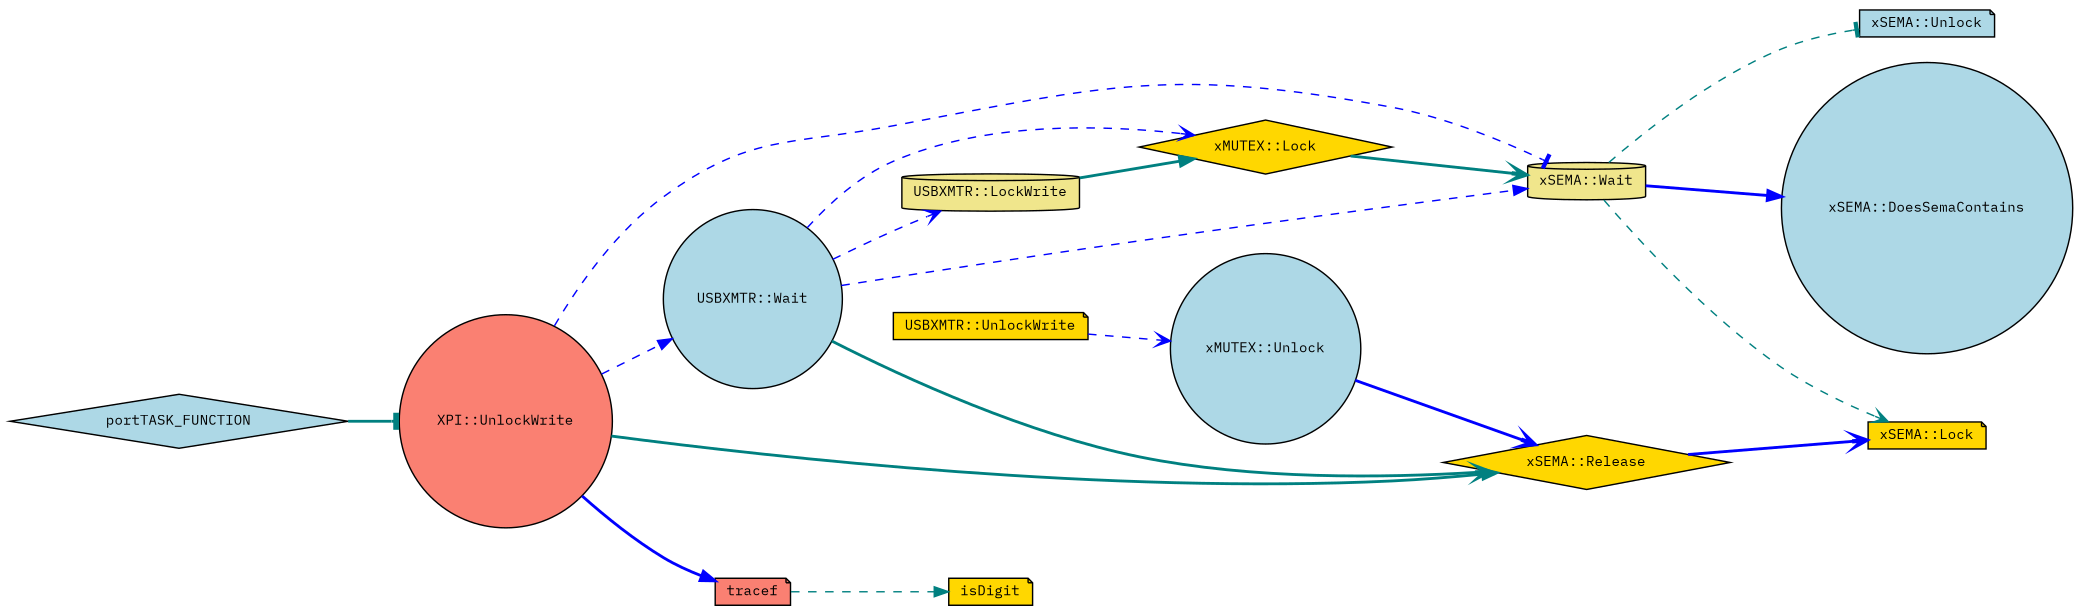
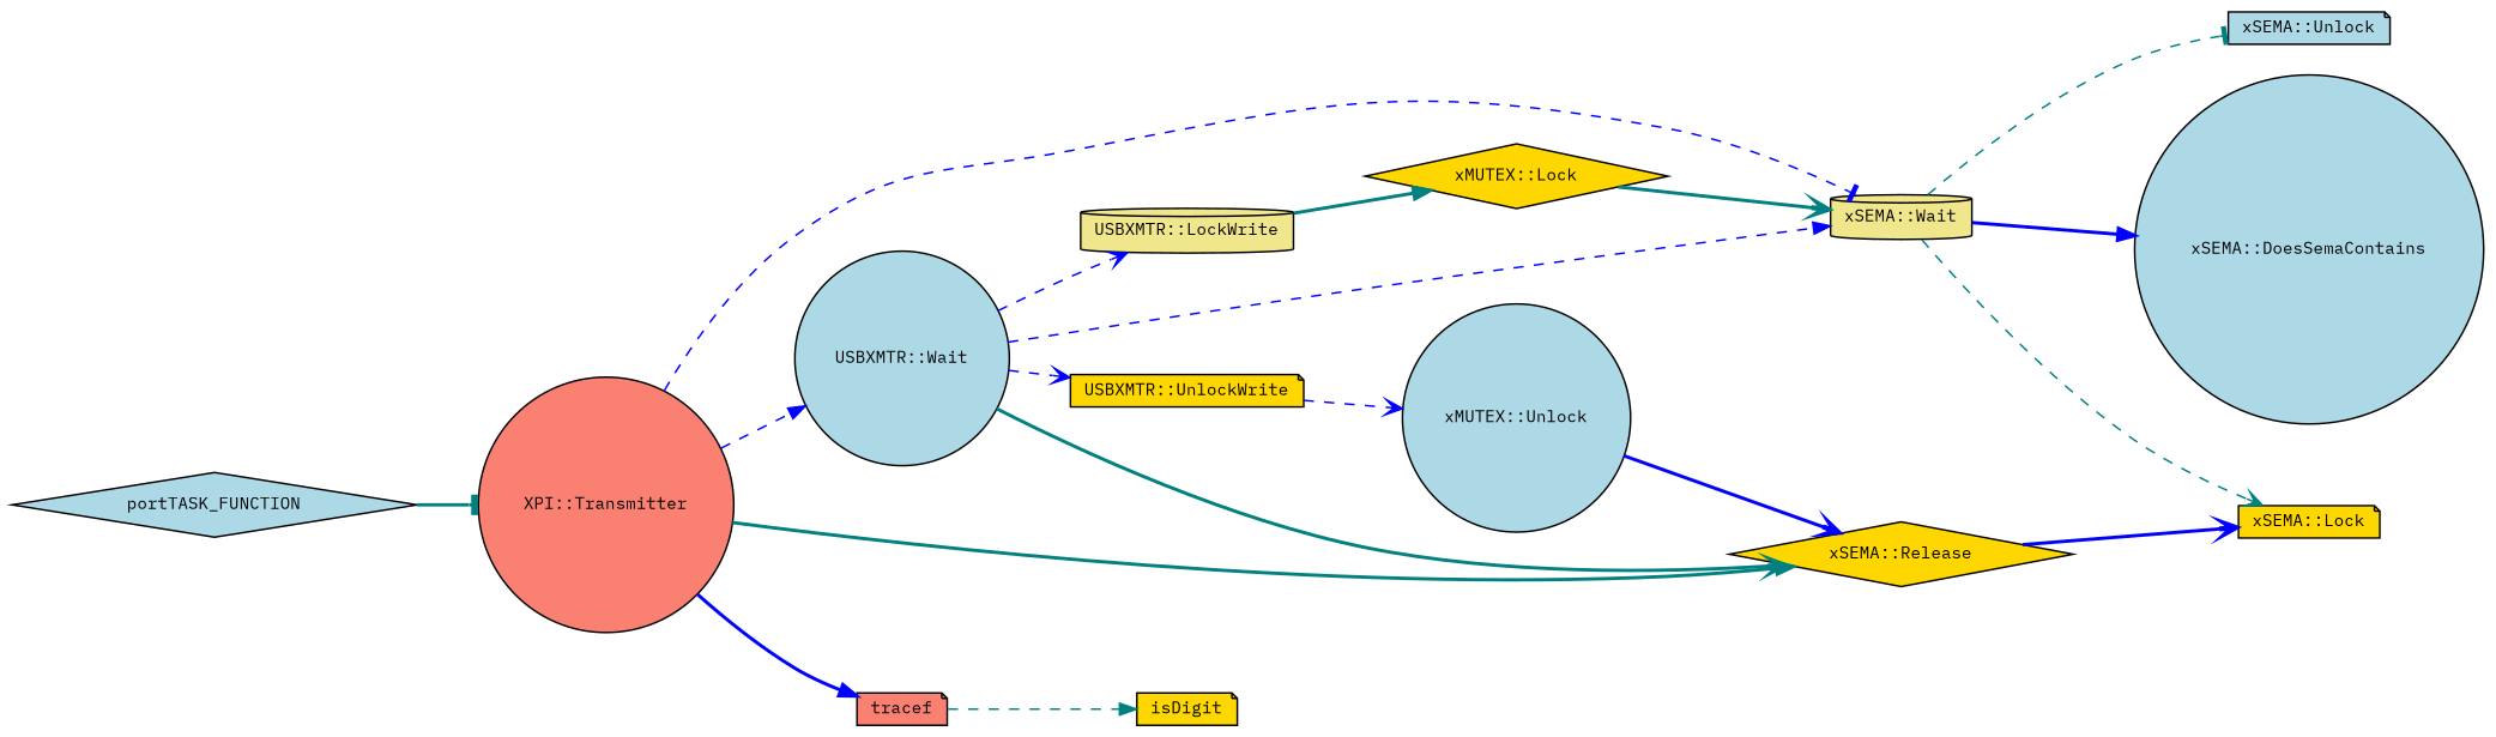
  digraph {
    fontname="IBM Plex Mono"
    rankdir=LR
    node [color=black fillcolor=lightblue fontname="IBM Plex Mono" fontsize=10 shape=note style=filled]
    edge [arrowhead=vee color=blue fontname="IBM Plex Mono" fontsize=10 labelfontname=FreeSans labelfontsize=10 style=bold]
    n1 [fontcolor=black height=0.2 label=portTASK_FUNCTION shape=diamond width=0.4]
-   n2 [fillcolor=salmon height=0.2 label="XPI::UnlockWrite" shape=circle width=0.4]
+   n2 [fillcolor=salmon height=0.2 label="XPI::Transmitter" shape=circle width=0.4]
    n3 [height=0.2 label="USBXMTR::Wait" shape=circle width=0.4]
    n4 [fillcolor=khaki height=0.2 label="xSEMA::Wait" shape=cylinder width=0.4]
    n5 [fillcolor=gold height=0.2 label="xSEMA::Release" shape=diamond width=0.4]
    n6 [fillcolor=salmon height=0.2 label=tracef width=0.4]
    n7 [fillcolor=khaki height=0.2 label="USBXMTR::LockWrite" shape=cylinder width=0.4]
    n8 [fillcolor=gold height=0.2 label="USBXMTR::UnlockWrite" width=0.4]
    n9 [height=0.2 label="xSEMA::DoesSemaContains" shape=circle width=0.4]
    n10 [fillcolor=gold height=0.2 label="xSEMA::Lock" width=0.4]
    n11 [height=0.2 label="xSEMA::Unlock" width=0.4]
    n12 [fillcolor=gold height=0.2 label=isDigit width=0.4]
    n13 [fillcolor=gold height=0.2 label="xMUTEX::Lock" shape=diamond width=0.4]
    n14 [height=0.2 label="xMUTEX::Unlock" shape=circle width=0.4]
    n1 -> n2 [arrowhead=tee color=teal]
    n2 -> n3 [arrowhead=normal style=dashed]
    n2 -> n4 [arrowhead=tee style=dashed]
    n2 -> n5 [arrowhead=normal color=teal]
    n2 -> n6 [arrowhead=normal]
    n3 -> n4 [arrowhead=normal style=dashed]
    n3 -> n5 [color=teal]
    n3 -> n7 [style=dashed]
-   n3 -> n13 [style=dashed]
+   n3 -> n8 [style=dashed]
    n4 -> n9 [arrowhead=normal]
    n4 -> n10 [color=teal style=dashed]
    n4 -> n11 [arrowhead=tee color=teal style=dashed]
    n5 -> n10
    n6 -> n12 [arrowhead=normal color=teal style=dashed]
    n7 -> n13 [arrowhead=normal color=teal]
    n8 -> n14 [style=dashed]
    n13 -> n4 [color=teal]
    n14 -> n5
  }
